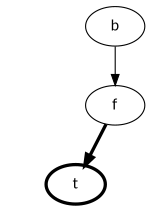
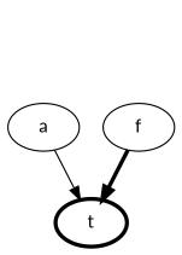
  digraph {
    fontname=Lato
    node [fontname=Lato]
    edge [fontname=Lato]
    t [penwidth=3]
-   b
+   a
    f
-   b -> f
+   a -> t
    f -> t [penwidth=3]
  }
